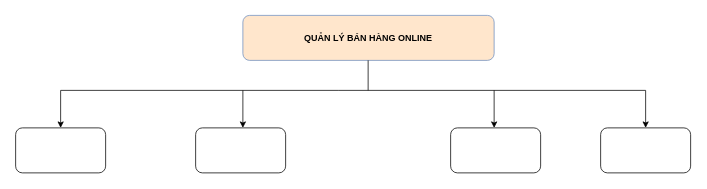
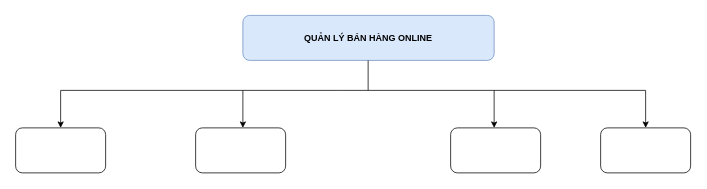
  <mxCell id="0" />
  <mxCell id="1" parent="0" />
- <mxCell id="2" value="&lt;b&gt;QUẢN LÝ BÁN HÀNG ONLINE&lt;/b&gt;" style="rounded=1;whiteSpace=wrap;html=1;fillColor=#ffe6cc;strokeColor=#6c8ebf;" vertex="1" parent="1"><mxGeometry x="323" y="20" width="335" height="60" as="geometry" /></mxCell>
+ <mxCell id="2" value="&lt;b&gt;QUẢN LÝ BÁN HÀNG ONLINE&lt;/b&gt;" style="rounded=1;whiteSpace=wrap;html=1;fillColor=#dae8fc;strokeColor=#6c8ebf;" vertex="1" parent="1"><mxGeometry x="323" y="20" width="335" height="60" as="geometry" /></mxCell>
  <mxCell id="3" value="" style="endArrow=classic;html=1;" edge="1" parent="1"><mxGeometry width="50" height="50" relative="1" as="geometry"><mxPoint x="323" y="120" as="sourcePoint" /><mxPoint x="323" y="170" as="targetPoint" /><Array as="points" /></mxGeometry></mxCell>
  <mxCell id="4" value="" style="endArrow=classic;html=1;" edge="1" parent="1"><mxGeometry width="50" height="50" relative="1" as="geometry"><mxPoint x="80" y="120" as="sourcePoint" /><mxPoint x="80" y="170" as="targetPoint" /><Array as="points" /></mxGeometry></mxCell>
  <mxCell id="5" value="" style="endArrow=none;html=1;" edge="1" parent="1"><mxGeometry width="50" height="50" relative="1" as="geometry"><mxPoint x="80" y="120" as="sourcePoint" /><mxPoint x="450" y="120" as="targetPoint" /></mxGeometry></mxCell>
  <mxCell id="6" value="" style="endArrow=none;html=1;" edge="1" parent="1"><mxGeometry width="50" height="50" relative="1" as="geometry"><mxPoint x="450" y="120" as="sourcePoint" /><mxPoint x="860" y="120" as="targetPoint" /><Array as="points" /></mxGeometry></mxCell>
  <mxCell id="7" value="" style="endArrow=none;html=1;" edge="1" parent="1"><mxGeometry width="50" height="50" relative="1" as="geometry"><mxPoint x="490" y="120" as="sourcePoint" /><mxPoint x="490" y="80" as="targetPoint" /></mxGeometry></mxCell>
  <mxCell id="8" value="" style="endArrow=classic;html=1;" edge="1" parent="1"><mxGeometry width="50" height="50" relative="1" as="geometry"><mxPoint x="658" y="120" as="sourcePoint" /><mxPoint x="658" y="170" as="targetPoint" /></mxGeometry></mxCell>
  <mxCell id="9" value="" style="endArrow=classic;html=1;" edge="1" parent="1"><mxGeometry width="50" height="50" relative="1" as="geometry"><mxPoint x="860" y="120" as="sourcePoint" /><mxPoint x="860" y="170" as="targetPoint" /></mxGeometry></mxCell>
  <mxCell id="10" value="" style="rounded=1;whiteSpace=wrap;html=1;" vertex="1" parent="1"><mxGeometry x="20" y="170" width="120" height="60" as="geometry" /></mxCell>
  <mxCell id="11" value="" style="rounded=1;whiteSpace=wrap;html=1;" vertex="1" parent="1"><mxGeometry x="260" y="170" width="120" height="60" as="geometry" /></mxCell>
  <mxCell id="12" value="" style="rounded=1;whiteSpace=wrap;html=1;" vertex="1" parent="1"><mxGeometry x="600" y="170" width="120" height="60" as="geometry" /></mxCell>
  <mxCell id="13" value="" style="rounded=1;whiteSpace=wrap;html=1;" vertex="1" parent="1"><mxGeometry x="800" y="170" width="120" height="60" as="geometry" /></mxCell>
